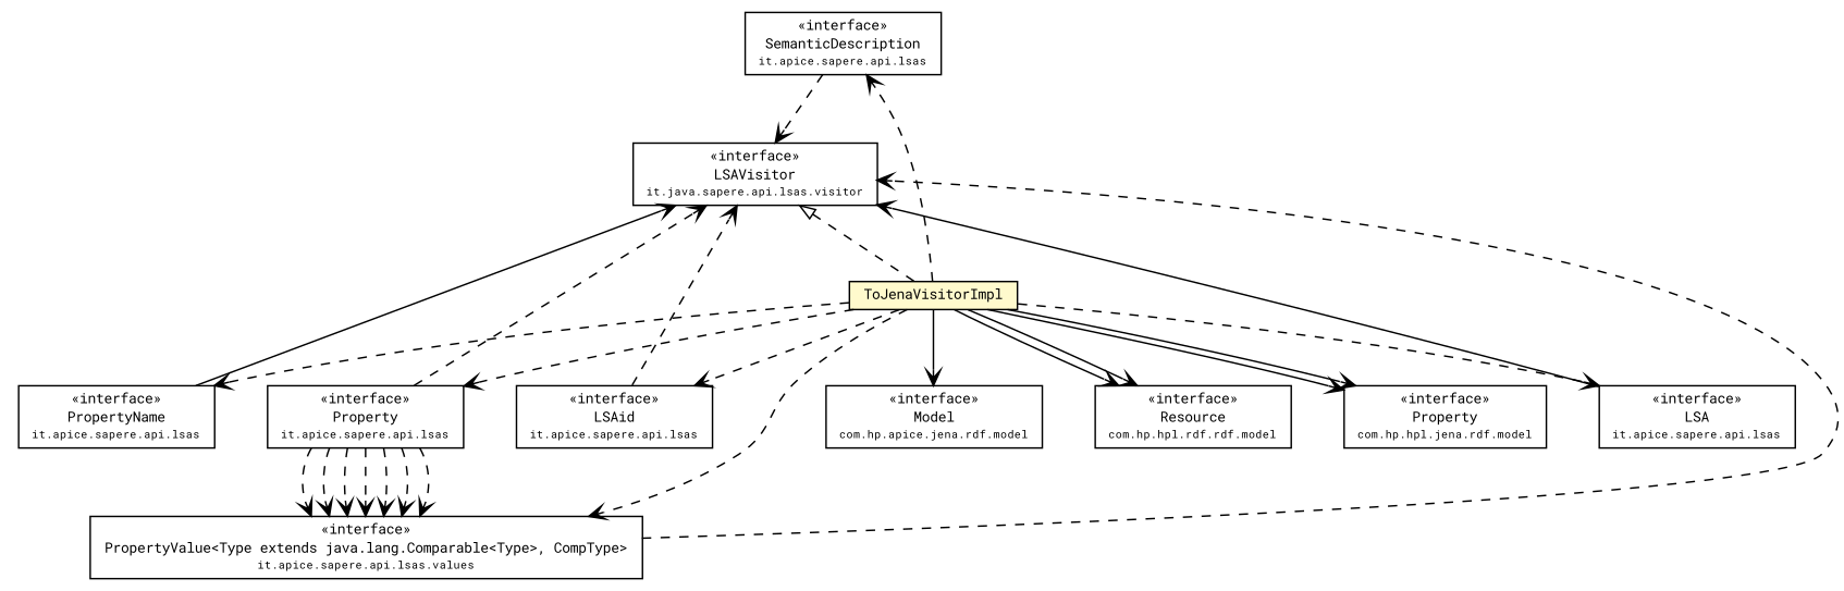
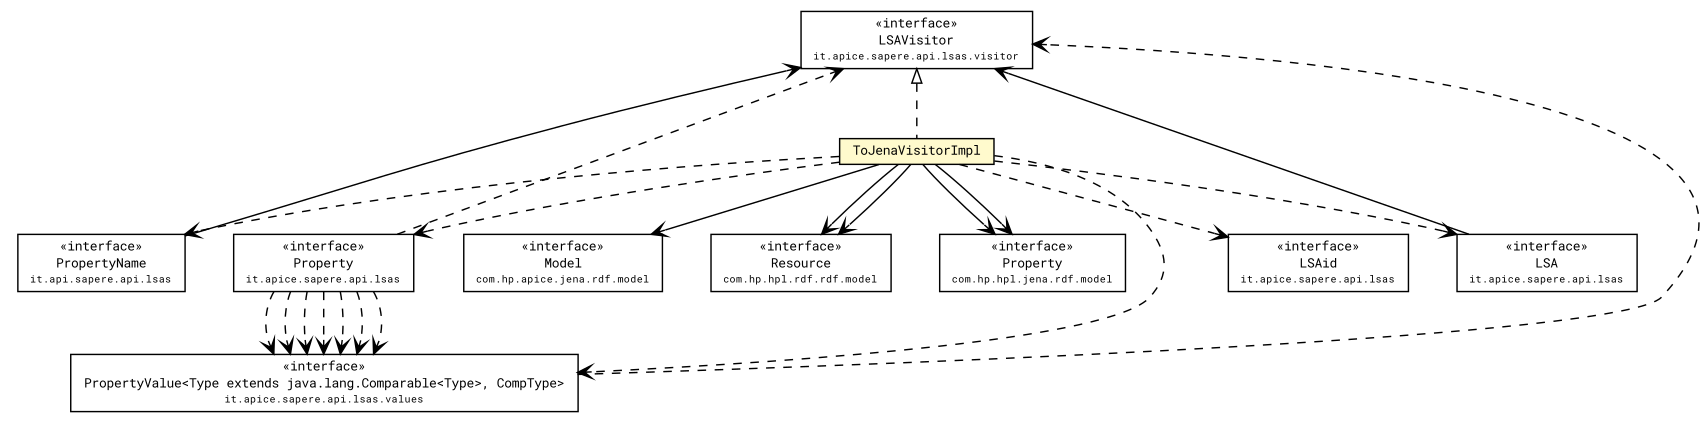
  digraph {
    fontname="Roboto Mono"
    node [fontcolor=black fontname="Roboto Mono" fontsize=9.0 shape=plaintext]
    edge [arrowhead=open color=black fontcolor=black fontname="Roboto Mono" fontsize=10.0 headport=p labelfontname=Helvetica labelfontsize=10 style=dashed tailport=p]
-   n1 [label=<<table border="0" cellborder="1" cellspacing="0" cellpadding="2" port="p" href="../../../api/lsas/SemanticDescription.html"> 		<tr><td><table border="0" cellspacing="0" cellpadding="1"> 			<tr><td> &laquo;interface&raquo; </td></tr> 			<tr><td> SemanticDescription </td></tr> 			<tr><td><font point-size="7.0"> it.apice.sapere.api.lsas </font></td></tr> 		</table></td></tr> 		</table>>]
-   n2 [label=<<table border="0" cellborder="1" cellspacing="0" cellpadding="2" port="p" href="../../../api/lsas/visitor/LSAVisitor.html"> 		<tr><td><table border="0" cellspacing="0" cellpadding="1"> 			<tr><td> &laquo;interface&raquo; </td></tr> 			<tr><td> LSAVisitor </td></tr> 			<tr><td><font point-size="7.0"> it.java.sapere.api.lsas.visitor </font></td></tr> 		</table></td></tr> 		</table>>]
+   n2 [label=<<table border="0" cellborder="1" cellspacing="0" cellpadding="2" port="p" href="../../../api/lsas/visitor/LSAVisitor.html"> 		<tr><td><table border="0" cellspacing="0" cellpadding="1"> 			<tr><td> &laquo;interface&raquo; </td></tr> 			<tr><td> LSAVisitor </td></tr> 			<tr><td><font point-size="7.0"> it.apice.sapere.api.lsas.visitor </font></td></tr> 		</table></td></tr> 		</table>>]
    n3 [label=<<table border="0" cellborder="1" cellspacing="0" cellpadding="2" port="p" bgcolor="lemonChiffon" href="./ToJenaVisitorImpl.html"> 		<tr><td><table border="0" cellspacing="0" cellpadding="1"> 			<tr><td> ToJenaVisitorImpl </td></tr> 		</table></td></tr> 		</table>>]
-   n4 [label=<<table border="0" cellborder="1" cellspacing="0" cellpadding="2" port="p" href="../../../api/lsas/PropertyName.html"> 		<tr><td><table border="0" cellspacing="0" cellpadding="1"> 			<tr><td> &laquo;interface&raquo; </td></tr> 			<tr><td> PropertyName </td></tr> 			<tr><td><font point-size="7.0"> it.apice.sapere.api.lsas </font></td></tr> 		</table></td></tr> 		</table>>]
+   n4 [label=<<table border="0" cellborder="1" cellspacing="0" cellpadding="2" port="p" href="../../../api/lsas/PropertyName.html"> 		<tr><td><table border="0" cellspacing="0" cellpadding="1"> 			<tr><td> &laquo;interface&raquo; </td></tr> 			<tr><td> PropertyName </td></tr> 			<tr><td><font point-size="7.0"> it.api.sapere.api.lsas </font></td></tr> 		</table></td></tr> 		</table>>]
    n5 [label=<<table border="0" cellborder="1" cellspacing="0" cellpadding="2" port="p" href="../../../api/lsas/Property.html"> 		<tr><td><table border="0" cellspacing="0" cellpadding="1"> 			<tr><td> &laquo;interface&raquo; </td></tr> 			<tr><td> Property </td></tr> 			<tr><td><font point-size="7.0"> it.apice.sapere.api.lsas </font></td></tr> 		</table></td></tr> 		</table>>]
    n6 [label=<<table border="0" cellborder="1" cellspacing="0" cellpadding="2" port="p" href="../../../api/lsas/values/PropertyValue.html"> 		<tr><td><table border="0" cellspacing="0" cellpadding="1"> 			<tr><td> &laquo;interface&raquo; </td></tr> 			<tr><td> PropertyValue&lt;Type extends java.lang.Comparable&lt;Type&gt;, CompType&gt; </td></tr> 			<tr><td><font point-size="7.0"> it.apice.sapere.api.lsas.values </font></td></tr> 		</table></td></tr> 		</table>>]
    n7 [label=<<table border="0" cellborder="1" cellspacing="0" cellpadding="2" port="p" href="../../../api/lsas/LSAid.html"> 		<tr><td><table border="0" cellspacing="0" cellpadding="1"> 			<tr><td> &laquo;interface&raquo; </td></tr> 			<tr><td> LSAid </td></tr> 			<tr><td><font point-size="7.0"> it.apice.sapere.api.lsas </font></td></tr> 		</table></td></tr> 		</table>>]
    n8 [label=<<table border="0" cellborder="1" cellspacing="0" cellpadding="2" port="p" href="../../../api/lsas/LSA.html"> 		<tr><td><table border="0" cellspacing="0" cellpadding="1"> 			<tr><td> &laquo;interface&raquo; </td></tr> 			<tr><td> LSA </td></tr> 			<tr><td><font point-size="7.0"> it.apice.sapere.api.lsas </font></td></tr> 		</table></td></tr> 		</table>>]
    n9 [label=<<table border="0" cellborder="1" cellspacing="0" cellpadding="2" port="p" href="http://java.sun.com/j2se/1.4.2/docs/api/com/hp/hpl/jena/rdf/model/Model.html"> 		<tr><td><table border="0" cellspacing="0" cellpadding="1"> 			<tr><td> &laquo;interface&raquo; </td></tr> 			<tr><td> Model </td></tr> 			<tr><td><font point-size="7.0"> com.hp.apice.jena.rdf.model </font></td></tr> 		</table></td></tr> 		</table>>]
    n10 [label=<<table border="0" cellborder="1" cellspacing="0" cellpadding="2" port="p" href="http://java.sun.com/j2se/1.4.2/docs/api/com/hp/hpl/jena/rdf/model/Resource.html"> 		<tr><td><table border="0" cellspacing="0" cellpadding="1"> 			<tr><td> &laquo;interface&raquo; </td></tr> 			<tr><td> Resource </td></tr> 			<tr><td><font point-size="7.0"> com.hp.hpl.rdf.rdf.model </font></td></tr> 		</table></td></tr> 		</table>>]
    n11 [label=<<table border="0" cellborder="1" cellspacing="0" cellpadding="2" port="p" href="http://java.sun.com/j2se/1.4.2/docs/api/com/hp/hpl/jena/rdf/model/Property.html"> 		<tr><td><table border="0" cellspacing="0" cellpadding="1"> 			<tr><td> &laquo;interface&raquo; </td></tr> 			<tr><td> Property </td></tr> 			<tr><td><font point-size="7.0"> com.hp.hpl.jena.rdf.model </font></td></tr> 		</table></td></tr> 		</table>>]
-   n1 -> n2
    n2 -> n3 [arrowtail=empty dir=back fontsize=10 arrowhead="" color="" fontcolor=""]
-   n3 -> n1
    n3 -> n4
    n3 -> n5
    n3 -> n6
    n3 -> n7
    n3 -> n8
    n3 -> n9 [style=""]
    n3 -> n10 [style=""]
    n3 -> n10 [style=""]
    n3 -> n11 [style=""]
    n3 -> n11 [style=""]
    n4 -> n2 [style=solid]
    n5 -> n2
    n5 -> n6
    n5 -> n6
    n5 -> n6
    n5 -> n6
    n5 -> n6
    n5 -> n6
    n5 -> n6
    n6 -> n2
-   n7 -> n2
    n8 -> n2 [style=solid]
  }
